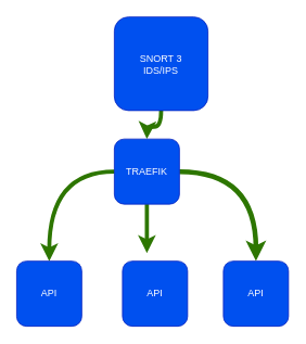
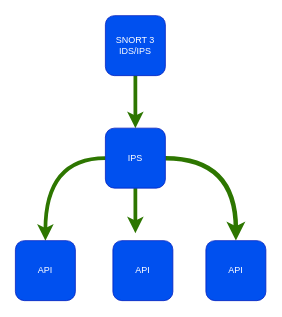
  <mxCell id="0" />
  <mxCell id="1" parent="0" />
  <mxCell id="2" style="edgeStyle=orthogonalEdgeStyle;orthogonalLoop=1;jettySize=auto;html=1;fontColor=#5AA9E6;curved=1;fillColor=#60a917;strokeColor=#2D7600;strokeWidth=5;" edge="1" parent="1" source="3"><mxGeometry relative="1" as="geometry"><mxPoint x="180" y="170" as="targetPoint" /></mxGeometry></mxCell>
- <mxCell id="3" value="SNORT 3&lt;br&gt;IDS/IPS" style="whiteSpace=wrap;html=1;aspect=fixed;rounded=1;fillColor=#0050ef;strokeColor=#001DBC;fontColor=#ffffff;" vertex="1" parent="1"><mxGeometry x="140" y="20" width="115" height="115" as="geometry" /></mxCell>
+ <mxCell id="3" value="SNORT 3&lt;br&gt;IDS/IPS" style="whiteSpace=wrap;html=1;aspect=fixed;rounded=1;fillColor=#0050ef;strokeColor=#001DBC;fontColor=#ffffff;" vertex="1" parent="1"><mxGeometry x="140" y="20" width="80" height="80" as="geometry" /></mxCell>
  <mxCell id="4" style="edgeStyle=orthogonalEdgeStyle;orthogonalLoop=1;jettySize=auto;html=1;fontColor=#5AA9E6;curved=1;fillColor=#60a917;strokeColor=#2D7600;strokeWidth=5;" edge="1" parent="1" source="7"><mxGeometry relative="1" as="geometry"><mxPoint x="180" y="310" as="targetPoint" /></mxGeometry></mxCell>
  <mxCell id="5" style="edgeStyle=orthogonalEdgeStyle;orthogonalLoop=1;jettySize=auto;html=1;fontColor=#5AA9E6;curved=1;fillColor=#60a917;strokeColor=#2D7600;strokeWidth=5;" edge="1" parent="1" source="7" target="10"><mxGeometry relative="1" as="geometry" /></mxCell>
  <mxCell id="6" style="edgeStyle=orthogonalEdgeStyle;orthogonalLoop=1;jettySize=auto;html=1;exitX=1;exitY=0.5;exitDx=0;exitDy=0;entryX=0.5;entryY=0;entryDx=0;entryDy=0;fontColor=#5AA9E6;curved=1;fillColor=#60a917;strokeColor=#2D7600;strokeWidth=6;" edge="1" parent="1" source="7" target="8"><mxGeometry relative="1" as="geometry" /></mxCell>
- <mxCell id="7" value="TRAEFIK" style="whiteSpace=wrap;html=1;aspect=fixed;rounded=1;fillColor=#0050ef;strokeColor=#001DBC;fontColor=#ffffff;" vertex="1" parent="1"><mxGeometry x="140" y="170" width="80" height="80" as="geometry" /></mxCell>
+ <mxCell id="7" value="IPS" style="whiteSpace=wrap;html=1;aspect=fixed;rounded=1;fillColor=#0050ef;strokeColor=#001DBC;fontColor=#ffffff;" vertex="1" parent="1"><mxGeometry x="140" y="170" width="80" height="80" as="geometry" /></mxCell>
  <mxCell id="8" value="API" style="whiteSpace=wrap;html=1;aspect=fixed;rounded=1;fillColor=#0050ef;strokeColor=#001DBC;fontColor=#ffffff;" vertex="1" parent="1"><mxGeometry x="274" y="320" width="80" height="80" as="geometry" /></mxCell>
  <mxCell id="9" value="API" style="whiteSpace=wrap;html=1;aspect=fixed;rounded=1;fillColor=#0050ef;strokeColor=#001DBC;fontColor=#ffffff;" vertex="1" parent="1"><mxGeometry x="150" y="320" width="80" height="80" as="geometry" /></mxCell>
  <mxCell id="10" value="API" style="whiteSpace=wrap;html=1;aspect=fixed;rounded=1;fillColor=#0050ef;strokeColor=#001DBC;fontColor=#ffffff;" vertex="1" parent="1"><mxGeometry x="20" y="320" width="80" height="80" as="geometry" /></mxCell>
